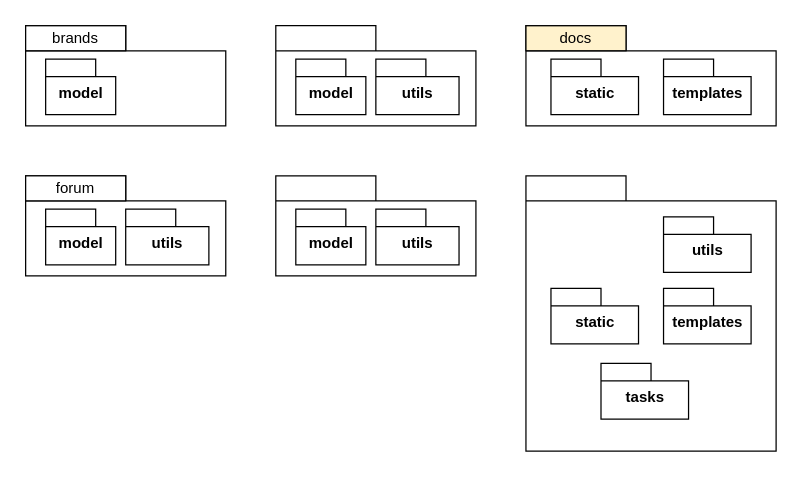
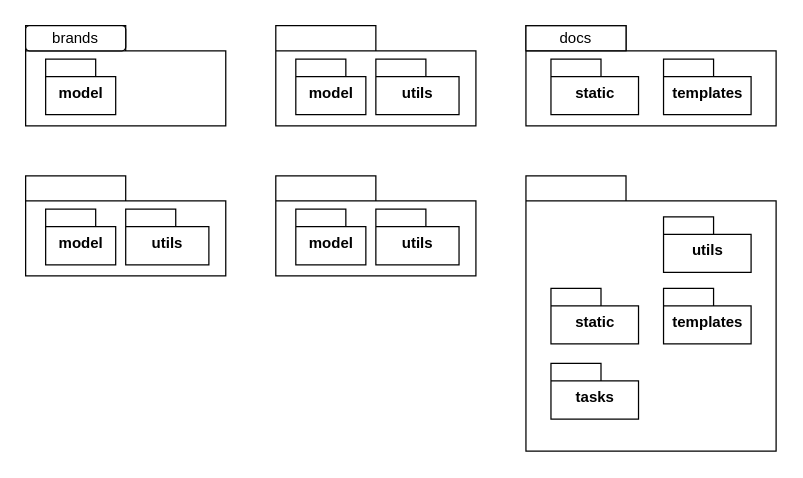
  <mxCell id="0" />
  <mxCell id="1" parent="0" />
  <mxCell id="2" value="" style="group" vertex="1" connectable="0" parent="1"><mxGeometry x="20" y="20" width="160" height="80" as="geometry" /></mxCell>
  <mxCell id="3" value="" style="shape=folder;fontStyle=1;spacingTop=10;tabWidth=80;tabHeight=20;tabPosition=left;html=1;" vertex="1" parent="2"><mxGeometry width="160" height="80" as="geometry" /></mxCell>
- <mxCell id="4" value="brands" style="rounded=0;whiteSpace=wrap;html=1;" vertex="1" parent="2"><mxGeometry width="80" height="20" as="geometry" /></mxCell>
+ <mxCell id="4" value="brands" style="whiteSpace=wrap;html=1;rounded=1;" vertex="1" parent="2"><mxGeometry width="80" height="20" as="geometry" /></mxCell>
  <mxCell id="5" value="model" style="shape=folder;fontStyle=1;spacingTop=10;tabWidth=40;tabHeight=14;tabPosition=left;html=1;" vertex="1" parent="2"><mxGeometry x="16" y="26.667" width="56" height="44.444" as="geometry" /></mxCell>
  <mxCell id="6" value="" style="group" vertex="1" connectable="0" parent="1"><mxGeometry x="420" y="20" width="200" height="80" as="geometry" /></mxCell>
  <mxCell id="7" value="" style="shape=folder;fontStyle=1;spacingTop=10;tabWidth=80;tabHeight=20;tabPosition=left;html=1;" vertex="1" parent="6"><mxGeometry width="200" height="80" as="geometry" /></mxCell>
- <mxCell id="8" value="docs" style="rounded=0;whiteSpace=wrap;html=1;fillColor=#fff2cc;" vertex="1" parent="6"><mxGeometry width="80" height="20" as="geometry" /></mxCell>
+ <mxCell id="8" value="docs" style="rounded=0;whiteSpace=wrap;html=1;" vertex="1" parent="6"><mxGeometry width="80" height="20" as="geometry" /></mxCell>
  <mxCell id="9" value="static" style="shape=folder;fontStyle=1;spacingTop=10;tabWidth=40;tabHeight=14;tabPosition=left;html=1;" vertex="1" parent="6"><mxGeometry x="20" y="26.667" width="70" height="44.444" as="geometry" /></mxCell>
  <mxCell id="10" value="templates" style="shape=folder;fontStyle=1;spacingTop=10;tabWidth=40;tabHeight=14;tabPosition=left;html=1;" vertex="1" parent="6"><mxGeometry x="110" y="26.667" width="70" height="44.444" as="geometry" /></mxCell>
  <mxCell id="11" value="" style="group" vertex="1" connectable="0" parent="1"><mxGeometry x="420" y="140" width="200" height="220" as="geometry" /></mxCell>
  <mxCell id="12" value="" style="shape=folder;fontStyle=1;spacingTop=10;tabWidth=80;tabHeight=20;tabPosition=left;html=1;" vertex="1" parent="11"><mxGeometry width="200" height="220" as="geometry" /></mxCell>
  <mxCell id="13" value="static" style="shape=folder;fontStyle=1;spacingTop=10;tabWidth=40;tabHeight=14;tabPosition=left;html=1;" vertex="1" parent="11"><mxGeometry x="20" y="89.997" width="70" height="44.444" as="geometry" /></mxCell>
  <mxCell id="14" value="templates" style="shape=folder;fontStyle=1;spacingTop=10;tabWidth=40;tabHeight=14;tabPosition=left;html=1;" vertex="1" parent="11"><mxGeometry x="110" y="89.997" width="70" height="44.444" as="geometry" /></mxCell>
  <mxCell id="15" value="utils" style="shape=folder;fontStyle=1;spacingTop=10;tabWidth=40;tabHeight=14;tabPosition=left;html=1;" vertex="1" parent="11"><mxGeometry x="110" y="32.777" width="70" height="44.444" as="geometry" /></mxCell>
- <mxCell id="16" value="tasks" style="shape=folder;fontStyle=1;spacingTop=10;tabWidth=40;tabHeight=14;tabPosition=left;html=1;" vertex="1" parent="11"><mxGeometry x="60" y="149.997" width="70" height="44.444" as="geometry" /></mxCell>
+ <mxCell id="16" value="tasks" style="shape=folder;fontStyle=1;spacingTop=10;tabWidth=40;tabHeight=14;tabPosition=left;html=1;" vertex="1" parent="11"><mxGeometry x="20" y="149.997" width="70" height="44.444" as="geometry" /></mxCell>
  <mxCell id="17" value="" style="group" vertex="1" connectable="0" parent="1"><mxGeometry x="20" y="140" width="160" height="80" as="geometry" /></mxCell>
  <mxCell id="18" value="" style="shape=folder;fontStyle=1;spacingTop=10;tabWidth=80;tabHeight=20;tabPosition=left;html=1;" vertex="1" parent="17"><mxGeometry width="160" height="80" as="geometry" /></mxCell>
- <mxCell id="19" value="forum&lt;br&gt;" style="rounded=0;whiteSpace=wrap;html=1;" vertex="1" parent="17"><mxGeometry width="80" height="20" as="geometry" /></mxCell>
  <mxCell id="20" value="model" style="shape=folder;fontStyle=1;spacingTop=10;tabWidth=40;tabHeight=14;tabPosition=left;html=1;" vertex="1" parent="17"><mxGeometry x="16" y="26.667" width="56" height="44.444" as="geometry" /></mxCell>
  <mxCell id="21" value="utils" style="shape=folder;fontStyle=1;spacingTop=10;tabWidth=40;tabHeight=14;tabPosition=left;html=1;" vertex="1" parent="17"><mxGeometry x="80" y="26.667" width="66.5" height="44.444" as="geometry" /></mxCell>
  <mxCell id="22" value="" style="group" vertex="1" connectable="0" parent="1"><mxGeometry x="220" y="20" width="160" height="80" as="geometry" /></mxCell>
  <mxCell id="23" value="" style="shape=folder;fontStyle=1;spacingTop=10;tabWidth=80;tabHeight=20;tabPosition=left;html=1;" vertex="1" parent="22"><mxGeometry width="160" height="80" as="geometry" /></mxCell>
  <mxCell id="24" value="model" style="shape=folder;fontStyle=1;spacingTop=10;tabWidth=40;tabHeight=14;tabPosition=left;html=1;" vertex="1" parent="22"><mxGeometry x="16" y="26.667" width="56" height="44.444" as="geometry" /></mxCell>
  <mxCell id="25" value="utils" style="shape=folder;fontStyle=1;spacingTop=10;tabWidth=40;tabHeight=14;tabPosition=left;html=1;" vertex="1" parent="22"><mxGeometry x="80" y="26.667" width="66.5" height="44.444" as="geometry" /></mxCell>
  <mxCell id="26" value="" style="group" vertex="1" connectable="0" parent="1"><mxGeometry x="220" y="140" width="160" height="80" as="geometry" /></mxCell>
  <mxCell id="27" value="" style="shape=folder;fontStyle=1;spacingTop=10;tabWidth=80;tabHeight=20;tabPosition=left;html=1;" vertex="1" parent="26"><mxGeometry width="160" height="80" as="geometry" /></mxCell>
  <mxCell id="28" value="model" style="shape=folder;fontStyle=1;spacingTop=10;tabWidth=40;tabHeight=14;tabPosition=left;html=1;" vertex="1" parent="26"><mxGeometry x="16" y="26.667" width="56" height="44.444" as="geometry" /></mxCell>
  <mxCell id="29" value="utils" style="shape=folder;fontStyle=1;spacingTop=10;tabWidth=40;tabHeight=14;tabPosition=left;html=1;" vertex="1" parent="26"><mxGeometry x="80" y="26.667" width="66.5" height="44.444" as="geometry" /></mxCell>
